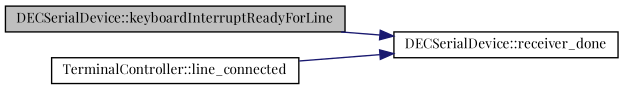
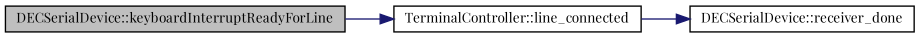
  digraph {
    fontname="Playfair Display"
    rankdir=LR
    node [color=black fillcolor=white fontname="Playfair Display" fontsize=10 shape=record style=filled]
    edge [color=midnightblue fontname="Playfair Display" fontsize=10 labelfontname=FreeSans labelfontsize=10 style=solid]
    n1 [fillcolor=grey75 fontcolor=black height=0.2 label="DECSerialDevice::keyboardInterruptReadyForLine" width=0.4]
    n2 [height=0.2 label="DECSerialDevice::receiver_done" width=0.4]
    n3 [height=0.2 label="TerminalController::line_connected" width=0.4]
-   n1 -> n2
+   n1 -> n3
    n3 -> n2
  }
